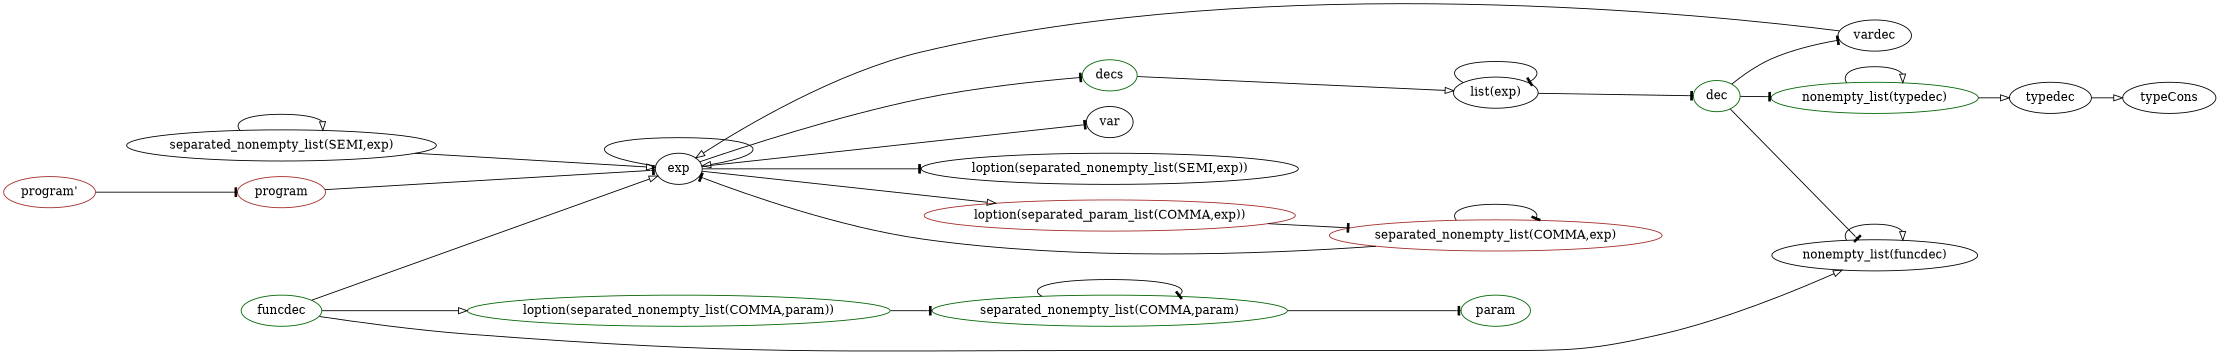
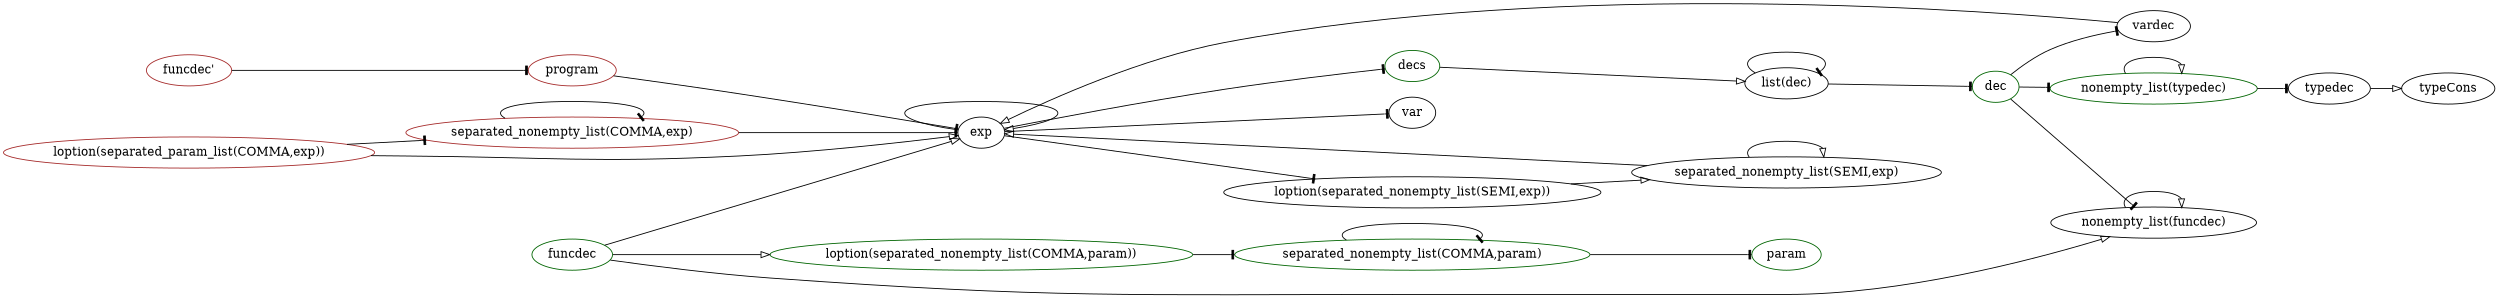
  digraph {
    rankdir=LR
    node [color=black]
    edge [arrowhead=tee]
-   n1 [color=brown label="program'"]
+   n1 [color=brown label="funcdec'"]
    n2 [color=brown label=program]
    n3 [label=exp]
    n4 [label=vardec]
    n5 [label=var]
    n6 [label="loption(separated_nonempty_list(SEMI,exp))"]
    n7 [color=brown label="loption(separated_param_list(COMMA,exp))"]
    n8 [color=darkgreen label=decs]
    n9 [label=typedec]
    n10 [label=typeCons]
    n11 [label="separated_nonempty_list(SEMI,exp)"]
    n12 [color=darkgreen label="separated_nonempty_list(COMMA,param)"]
    n13 [color=darkgreen label=param]
    n14 [color=brown label="separated_nonempty_list(COMMA,exp)"]
    n15 [color=darkgreen label="nonempty_list(typedec)"]
    n16 [label="nonempty_list(funcdec)"]
    n17 [color=darkgreen label=funcdec]
    n18 [color=darkgreen label="loption(separated_nonempty_list(COMMA,param))"]
-   n19 [label="list(exp)"]
+   n19 [label="list(dec)"]
    n20 [color=darkgreen label=dec]
    n1 -> n2
    n2 -> n3
    n3 -> n3 [arrowhead=onormal]
    n3 -> n5
    n3 -> n6
-   n3 -> n7 [arrowhead=onormal]
+   n7 -> n3 [arrowhead=onormal]
    n3 -> n8
    n4 -> n3 [arrowhead=onormal]
+   n6 -> n11 [arrowhead=onormal]
    n7 -> n14
    n8 -> n19 [arrowhead=onormal]
    n9 -> n10 [arrowhead=onormal]
    n11 -> n3 [arrowhead=onormal]
    n11 -> n11 [arrowhead=onormal]
    n12 -> n12
    n12 -> n13
    n14 -> n3
    n14 -> n14
-   n15 -> n9 [arrowhead=onormal]
+   n15 -> n9
    n15 -> n15 [arrowhead=onormal]
    n16 -> n16 [arrowhead=onormal]
    n17 -> n3 [arrowhead=onormal]
    n17 -> n16 [arrowhead=onormal]
    n17 -> n18 [arrowhead=onormal]
    n18 -> n12
    n19 -> n19
    n19 -> n20
    n20 -> n4
    n20 -> n15
    n20 -> n16
  }
